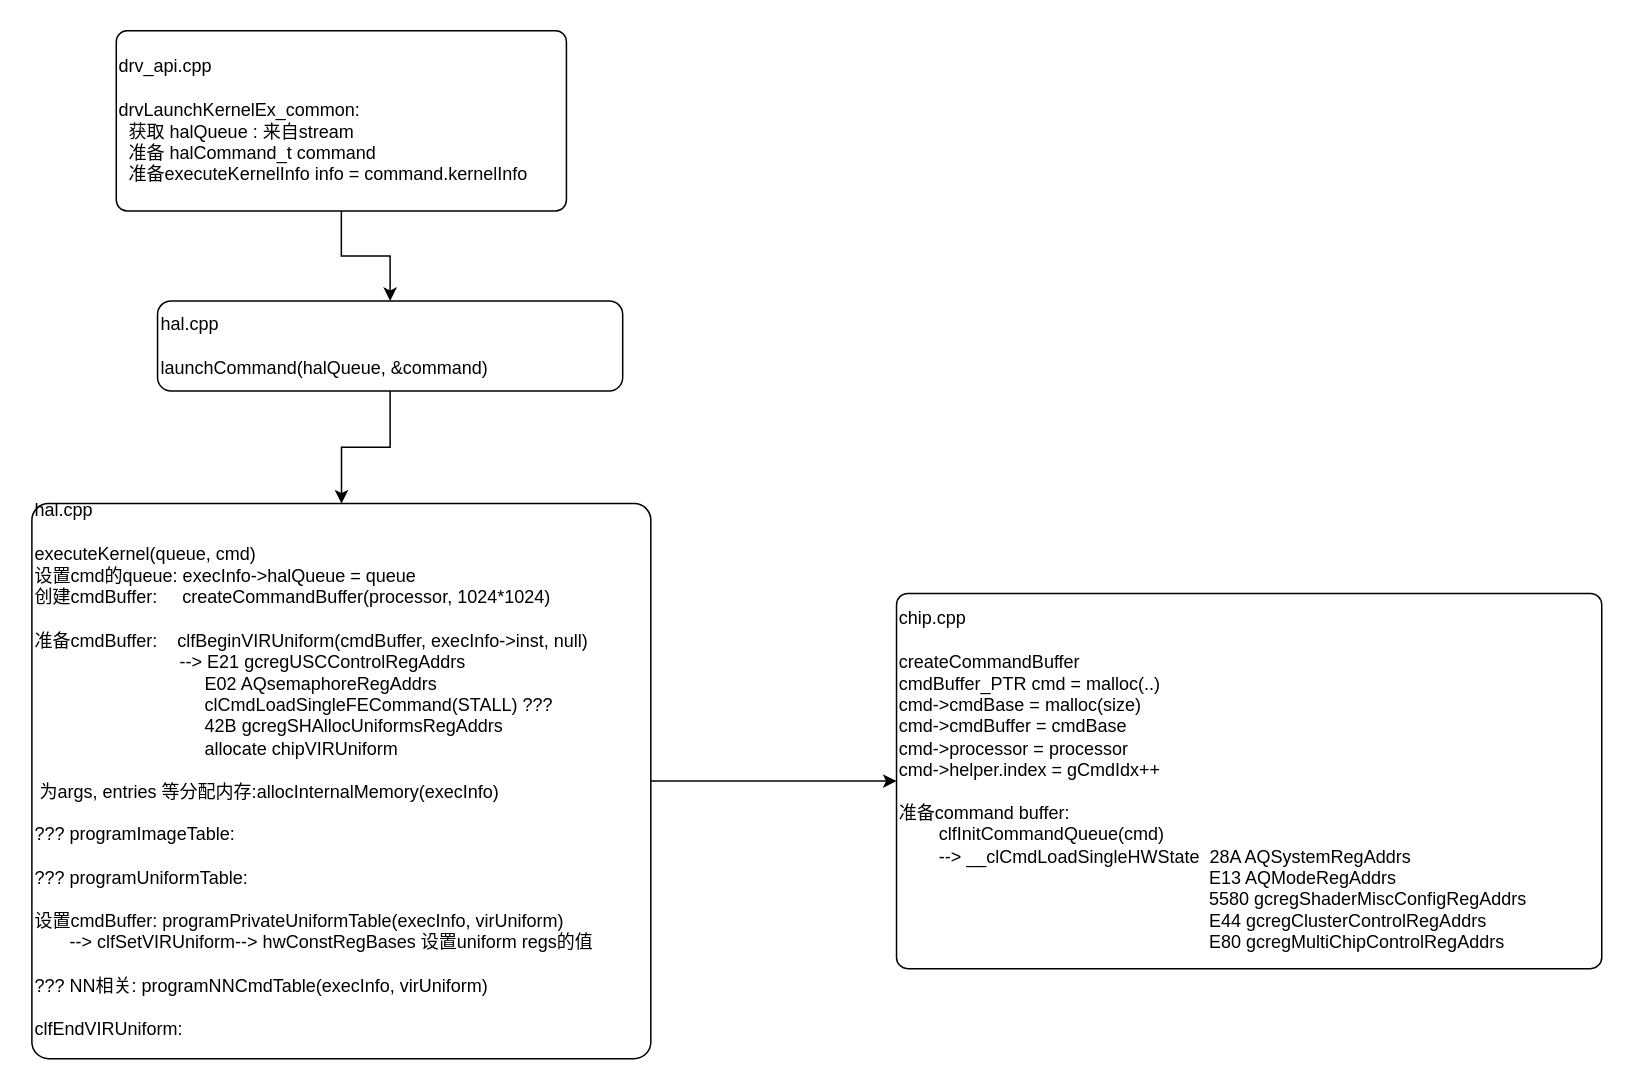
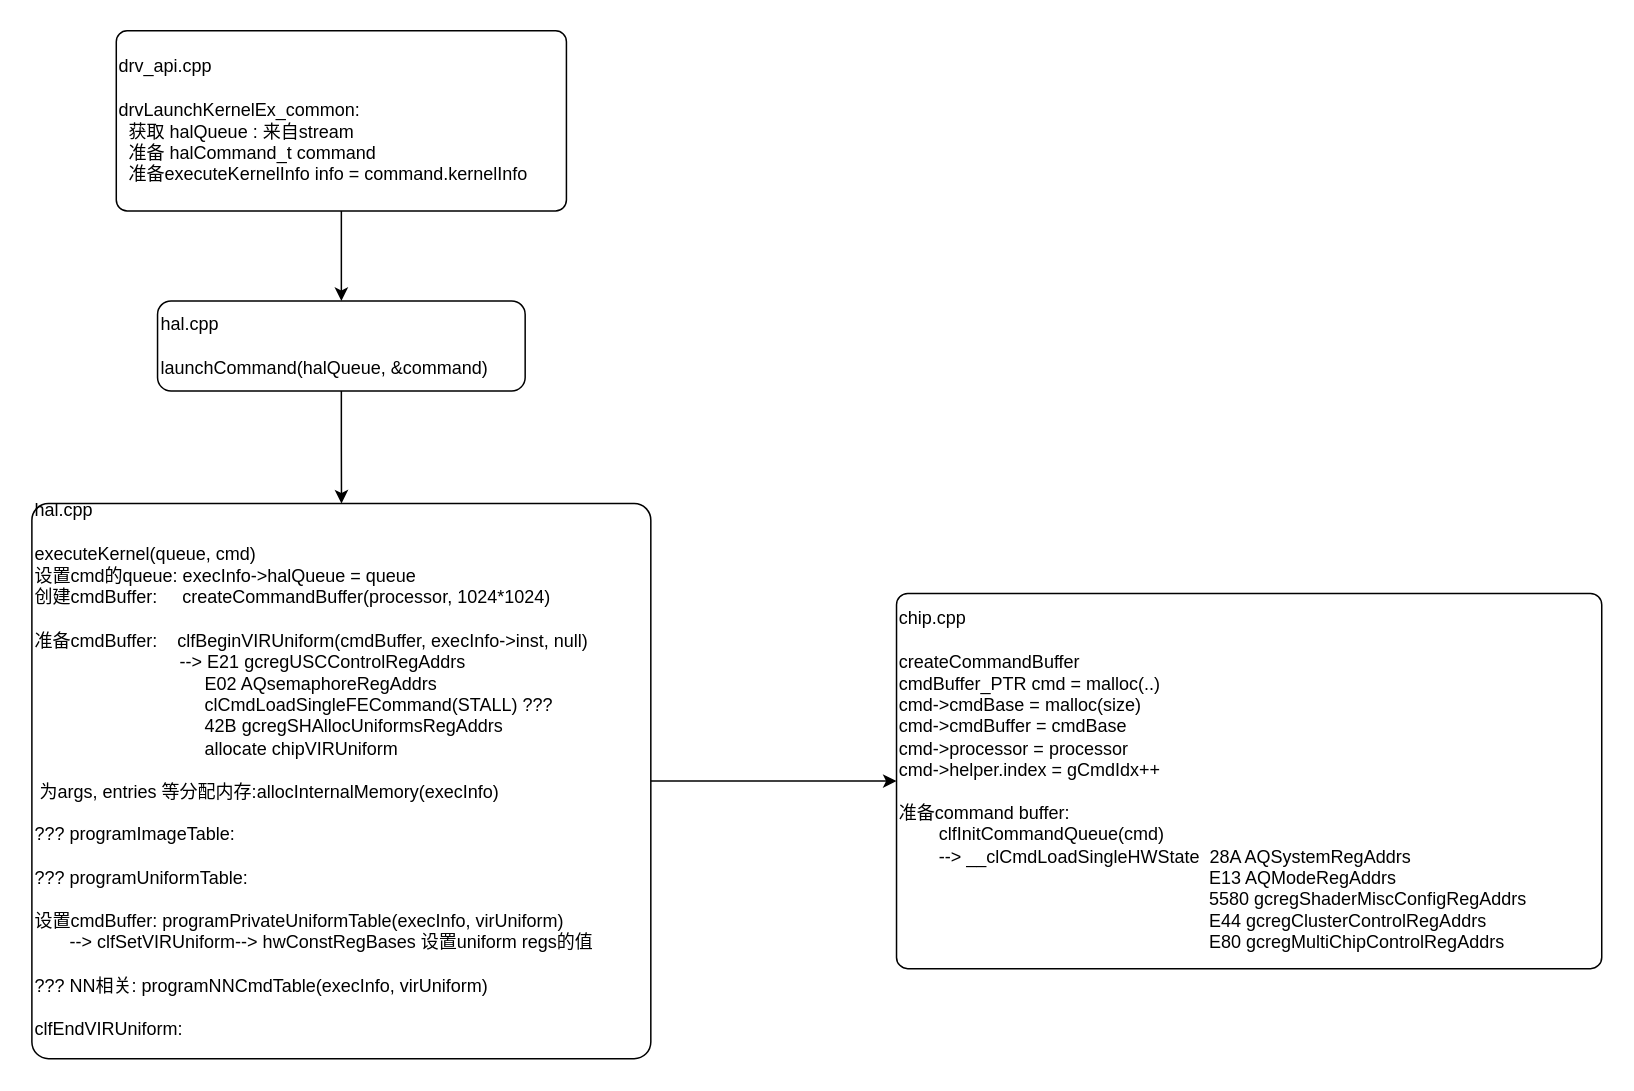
  <mxCell id="0" />
  <mxCell id="1" parent="0" />
  <mxCell id="2" style="edgeStyle=orthogonalEdgeStyle;rounded=0;orthogonalLoop=1;jettySize=auto;html=1;exitX=0.5;exitY=1;exitDx=0;exitDy=0;entryX=0.5;entryY=0;entryDx=0;entryDy=0;" edge="1" parent="1" source="3" target="5"><mxGeometry relative="1" as="geometry" /></mxCell>
  <mxCell id="3" value="drv_api.cpp&lt;div&gt;&lt;br&gt;&lt;/div&gt;&lt;div&gt;drvLaunchKernelEx_common:&lt;/div&gt;&lt;div&gt;&amp;nbsp; 获取 halQueue : 来自stream&lt;/div&gt;&lt;div&gt;&amp;nbsp; 准备 halCommand_t command&lt;/div&gt;&lt;div&gt;&amp;nbsp; 准备executeKernelInfo info = command.kernelInfo&lt;br&gt;&lt;/div&gt;" style="rounded=1;whiteSpace=wrap;html=1;align=left;arcSize=6;" vertex="1" parent="1"><mxGeometry x="77" y="20" width="300" height="120" as="geometry" /></mxCell>
  <mxCell id="4" style="edgeStyle=orthogonalEdgeStyle;rounded=0;orthogonalLoop=1;jettySize=auto;html=1;" edge="1" parent="1" source="5" target="7"><mxGeometry relative="1" as="geometry" /></mxCell>
- <mxCell id="5" value="&lt;div&gt;hal.cpp&lt;/div&gt;&lt;div&gt;&lt;br&gt;&lt;/div&gt;&lt;div&gt;launchCommand(halQueue, &amp;amp;command)&lt;/div&gt;" style="rounded=1;whiteSpace=wrap;html=1;align=left;" vertex="1" parent="1"><mxGeometry x="104.5" y="200" width="310" height="60" as="geometry" /></mxCell>
+ <mxCell id="5" value="&lt;div&gt;hal.cpp&lt;/div&gt;&lt;div&gt;&lt;br&gt;&lt;/div&gt;&lt;div&gt;launchCommand(halQueue, &amp;amp;command)&lt;/div&gt;" style="rounded=1;whiteSpace=wrap;html=1;align=left;" vertex="1" parent="1"><mxGeometry x="104.5" y="200" width="245" height="60" as="geometry" /></mxCell>
  <mxCell id="6" style="edgeStyle=orthogonalEdgeStyle;rounded=0;orthogonalLoop=1;jettySize=auto;html=1;entryX=0;entryY=0.5;entryDx=0;entryDy=0;" edge="1" parent="1" source="7" target="8"><mxGeometry relative="1" as="geometry" /></mxCell>
  <mxCell id="7" value="&lt;div&gt;hal.cpp&lt;/div&gt;&lt;div&gt;&lt;br&gt;&lt;/div&gt;&lt;div&gt;executeKernel(queue, cmd)&lt;br&gt;设置cmd的queue: execInfo-&amp;gt;halQueue = queue&lt;br&gt;创建cmdBuffer:&amp;nbsp; &amp;nbsp; &amp;nbsp;createCommandBuffer(processor, 1024*1024)&lt;/div&gt;&lt;div&gt;&lt;br&gt;&lt;/div&gt;&lt;div&gt;准备cmdBuffer:&amp;nbsp; &amp;nbsp; clfBeginVIRUniform(cmdBuffer, execInfo-&amp;gt;inst, null)&lt;/div&gt;&lt;div&gt;&amp;nbsp; &amp;nbsp; &amp;nbsp; &amp;nbsp; &amp;nbsp; &amp;nbsp; &amp;nbsp; &amp;nbsp; &amp;nbsp; &amp;nbsp; &amp;nbsp; &amp;nbsp; &amp;nbsp; &amp;nbsp; &amp;nbsp;--&amp;gt; E21 gcregUSCControlRegAddrs&lt;br&gt;&amp;nbsp; &amp;nbsp; &amp;nbsp; &amp;nbsp; &amp;nbsp; &amp;nbsp; &amp;nbsp; &amp;nbsp; &amp;nbsp; &amp;nbsp; &amp;nbsp; &amp;nbsp; &amp;nbsp; &amp;nbsp; &amp;nbsp; &amp;nbsp; &amp;nbsp; E02 AQsemaphoreRegAddrs&lt;br&gt;&amp;nbsp; &amp;nbsp; &amp;nbsp; &amp;nbsp; &amp;nbsp; &amp;nbsp; &amp;nbsp; &amp;nbsp; &amp;nbsp; &amp;nbsp; &amp;nbsp; &amp;nbsp; &amp;nbsp; &amp;nbsp; &amp;nbsp; &amp;nbsp; &amp;nbsp; clCmdLoadSingleFECommand(STALL) ???&lt;br&gt;&amp;nbsp; &amp;nbsp; &amp;nbsp; &amp;nbsp; &amp;nbsp; &amp;nbsp; &amp;nbsp; &amp;nbsp; &amp;nbsp; &amp;nbsp; &amp;nbsp; &amp;nbsp; &amp;nbsp; &amp;nbsp; &amp;nbsp; &amp;nbsp; &amp;nbsp; 42B gcregSHAllocUniformsRegAddrs&lt;br&gt;&amp;nbsp; &amp;nbsp; &amp;nbsp; &amp;nbsp; &amp;nbsp; &amp;nbsp; &amp;nbsp; &amp;nbsp; &amp;nbsp; &amp;nbsp; &amp;nbsp; &amp;nbsp; &amp;nbsp; &amp;nbsp; &amp;nbsp; &amp;nbsp; &amp;nbsp; allocate chipVIRUniform&lt;/div&gt;&lt;div&gt;&lt;br&gt;&lt;/div&gt;&lt;div&gt;&amp;nbsp;为args, entries 等分配内存:allocInternalMemory(execInfo)&lt;/div&gt;&lt;div&gt;&lt;br&gt;&lt;/div&gt;&lt;div&gt;??? programImageTable:&lt;/div&gt;&lt;div&gt;&lt;br&gt;&lt;/div&gt;&lt;div&gt;??? programUniformTable:&lt;/div&gt;&lt;div&gt;&lt;br&gt;&lt;/div&gt;&lt;div&gt;设置cmdBuffer: programPrivateUniformTable(execInfo, virUniform)&lt;/div&gt;&lt;div&gt;&amp;nbsp; &amp;nbsp; &amp;nbsp; &amp;nbsp;--&amp;gt; clfSetVIRUniform--&amp;gt; hwConstRegBases 设置uniform regs的值&lt;/div&gt;&lt;div&gt;&lt;br&gt;&lt;/div&gt;&lt;div&gt;??? NN相关: programNNCmdTable(execInfo, virUniform)&lt;/div&gt;&lt;div&gt;&lt;br&gt;&lt;/div&gt;&lt;div&gt;clfEndVIRUniform:&amp;nbsp;&lt;/div&gt;&lt;div&gt;&amp;nbsp; &amp;nbsp;&amp;nbsp;&lt;/div&gt;" style="rounded=1;whiteSpace=wrap;html=1;align=left;arcSize=3;" vertex="1" parent="1"><mxGeometry x="20.75" y="335" width="412.5" height="370" as="geometry" /></mxCell>
  <mxCell id="8" value="&lt;div&gt;chip.cpp&lt;/div&gt;&lt;div&gt;&lt;br&gt;&lt;/div&gt;&lt;div&gt;createCommandBuffer&lt;br&gt;cmdBuffer_PTR cmd = malloc(..)&lt;br&gt;cmd-&amp;gt;cmdBase = malloc(size)&lt;br&gt;cmd-&amp;gt;cmdBuffer = cmdBase&lt;br&gt;cmd-&amp;gt;processor = processor&lt;/div&gt;&lt;div&gt;cmd-&amp;gt;helper.index = gCmdIdx++&lt;br&gt;&lt;br&gt;准备command buffer:&lt;br&gt;&amp;nbsp; &amp;nbsp; &amp;nbsp; &amp;nbsp; clfInitCommandQueue(cmd)&lt;/div&gt;&lt;div&gt;&amp;nbsp; &amp;nbsp; &amp;nbsp; &amp;nbsp; --&amp;gt; __clCmdLoadSingleHWState&amp;nbsp; 28A AQSystemRegAddrs&lt;br&gt;&amp;nbsp; &amp;nbsp; &amp;nbsp; &amp;nbsp; &amp;nbsp; &amp;nbsp; &amp;nbsp; &amp;nbsp; &amp;nbsp; &amp;nbsp; &amp;nbsp; &amp;nbsp; &amp;nbsp; &amp;nbsp; &amp;nbsp; &amp;nbsp; &amp;nbsp; &amp;nbsp; &amp;nbsp; &amp;nbsp; &amp;nbsp; &amp;nbsp; &amp;nbsp; &amp;nbsp; &amp;nbsp; &amp;nbsp; &amp;nbsp; &amp;nbsp; &amp;nbsp; &amp;nbsp; &amp;nbsp; E13 AQModeRegAddrs&lt;/div&gt;&lt;div&gt;&amp;nbsp; &amp;nbsp; &amp;nbsp; &amp;nbsp; &amp;nbsp; &amp;nbsp; &amp;nbsp; &amp;nbsp; &amp;nbsp; &amp;nbsp; &amp;nbsp; &amp;nbsp; &amp;nbsp; &amp;nbsp; &amp;nbsp; &amp;nbsp; &amp;nbsp; &amp;nbsp; &amp;nbsp; &amp;nbsp; &amp;nbsp; &amp;nbsp; &amp;nbsp; &amp;nbsp; &amp;nbsp; &amp;nbsp; &amp;nbsp; &amp;nbsp; &amp;nbsp; &amp;nbsp; &amp;nbsp; 5580 gcregShaderMiscConfigRegAddrs&lt;/div&gt;&lt;div&gt;&amp;nbsp; &amp;nbsp; &amp;nbsp; &amp;nbsp; &amp;nbsp; &amp;nbsp; &amp;nbsp; &amp;nbsp; &amp;nbsp; &amp;nbsp; &amp;nbsp; &amp;nbsp; &amp;nbsp; &amp;nbsp; &amp;nbsp; &amp;nbsp; &amp;nbsp; &amp;nbsp; &amp;nbsp; &amp;nbsp; &amp;nbsp; &amp;nbsp; &amp;nbsp; &amp;nbsp; &amp;nbsp; &amp;nbsp; &amp;nbsp; &amp;nbsp; &amp;nbsp; &amp;nbsp; &amp;nbsp; E44 gcregClusterControlRegAddrs&lt;br&gt;&amp;nbsp; &amp;nbsp; &amp;nbsp; &amp;nbsp; &amp;nbsp; &amp;nbsp; &amp;nbsp; &amp;nbsp; &amp;nbsp; &amp;nbsp; &amp;nbsp; &amp;nbsp; &amp;nbsp; &amp;nbsp; &amp;nbsp; &amp;nbsp; &amp;nbsp; &amp;nbsp; &amp;nbsp; &amp;nbsp; &amp;nbsp; &amp;nbsp; &amp;nbsp; &amp;nbsp; &amp;nbsp; &amp;nbsp; &amp;nbsp; &amp;nbsp; &amp;nbsp; &amp;nbsp; &amp;nbsp; E80 gcregMultiChipControlRegAddrs&lt;/div&gt;" style="rounded=1;whiteSpace=wrap;html=1;align=left;arcSize=3;" vertex="1" parent="1"><mxGeometry x="597" y="395" width="470" height="250" as="geometry" /></mxCell>
